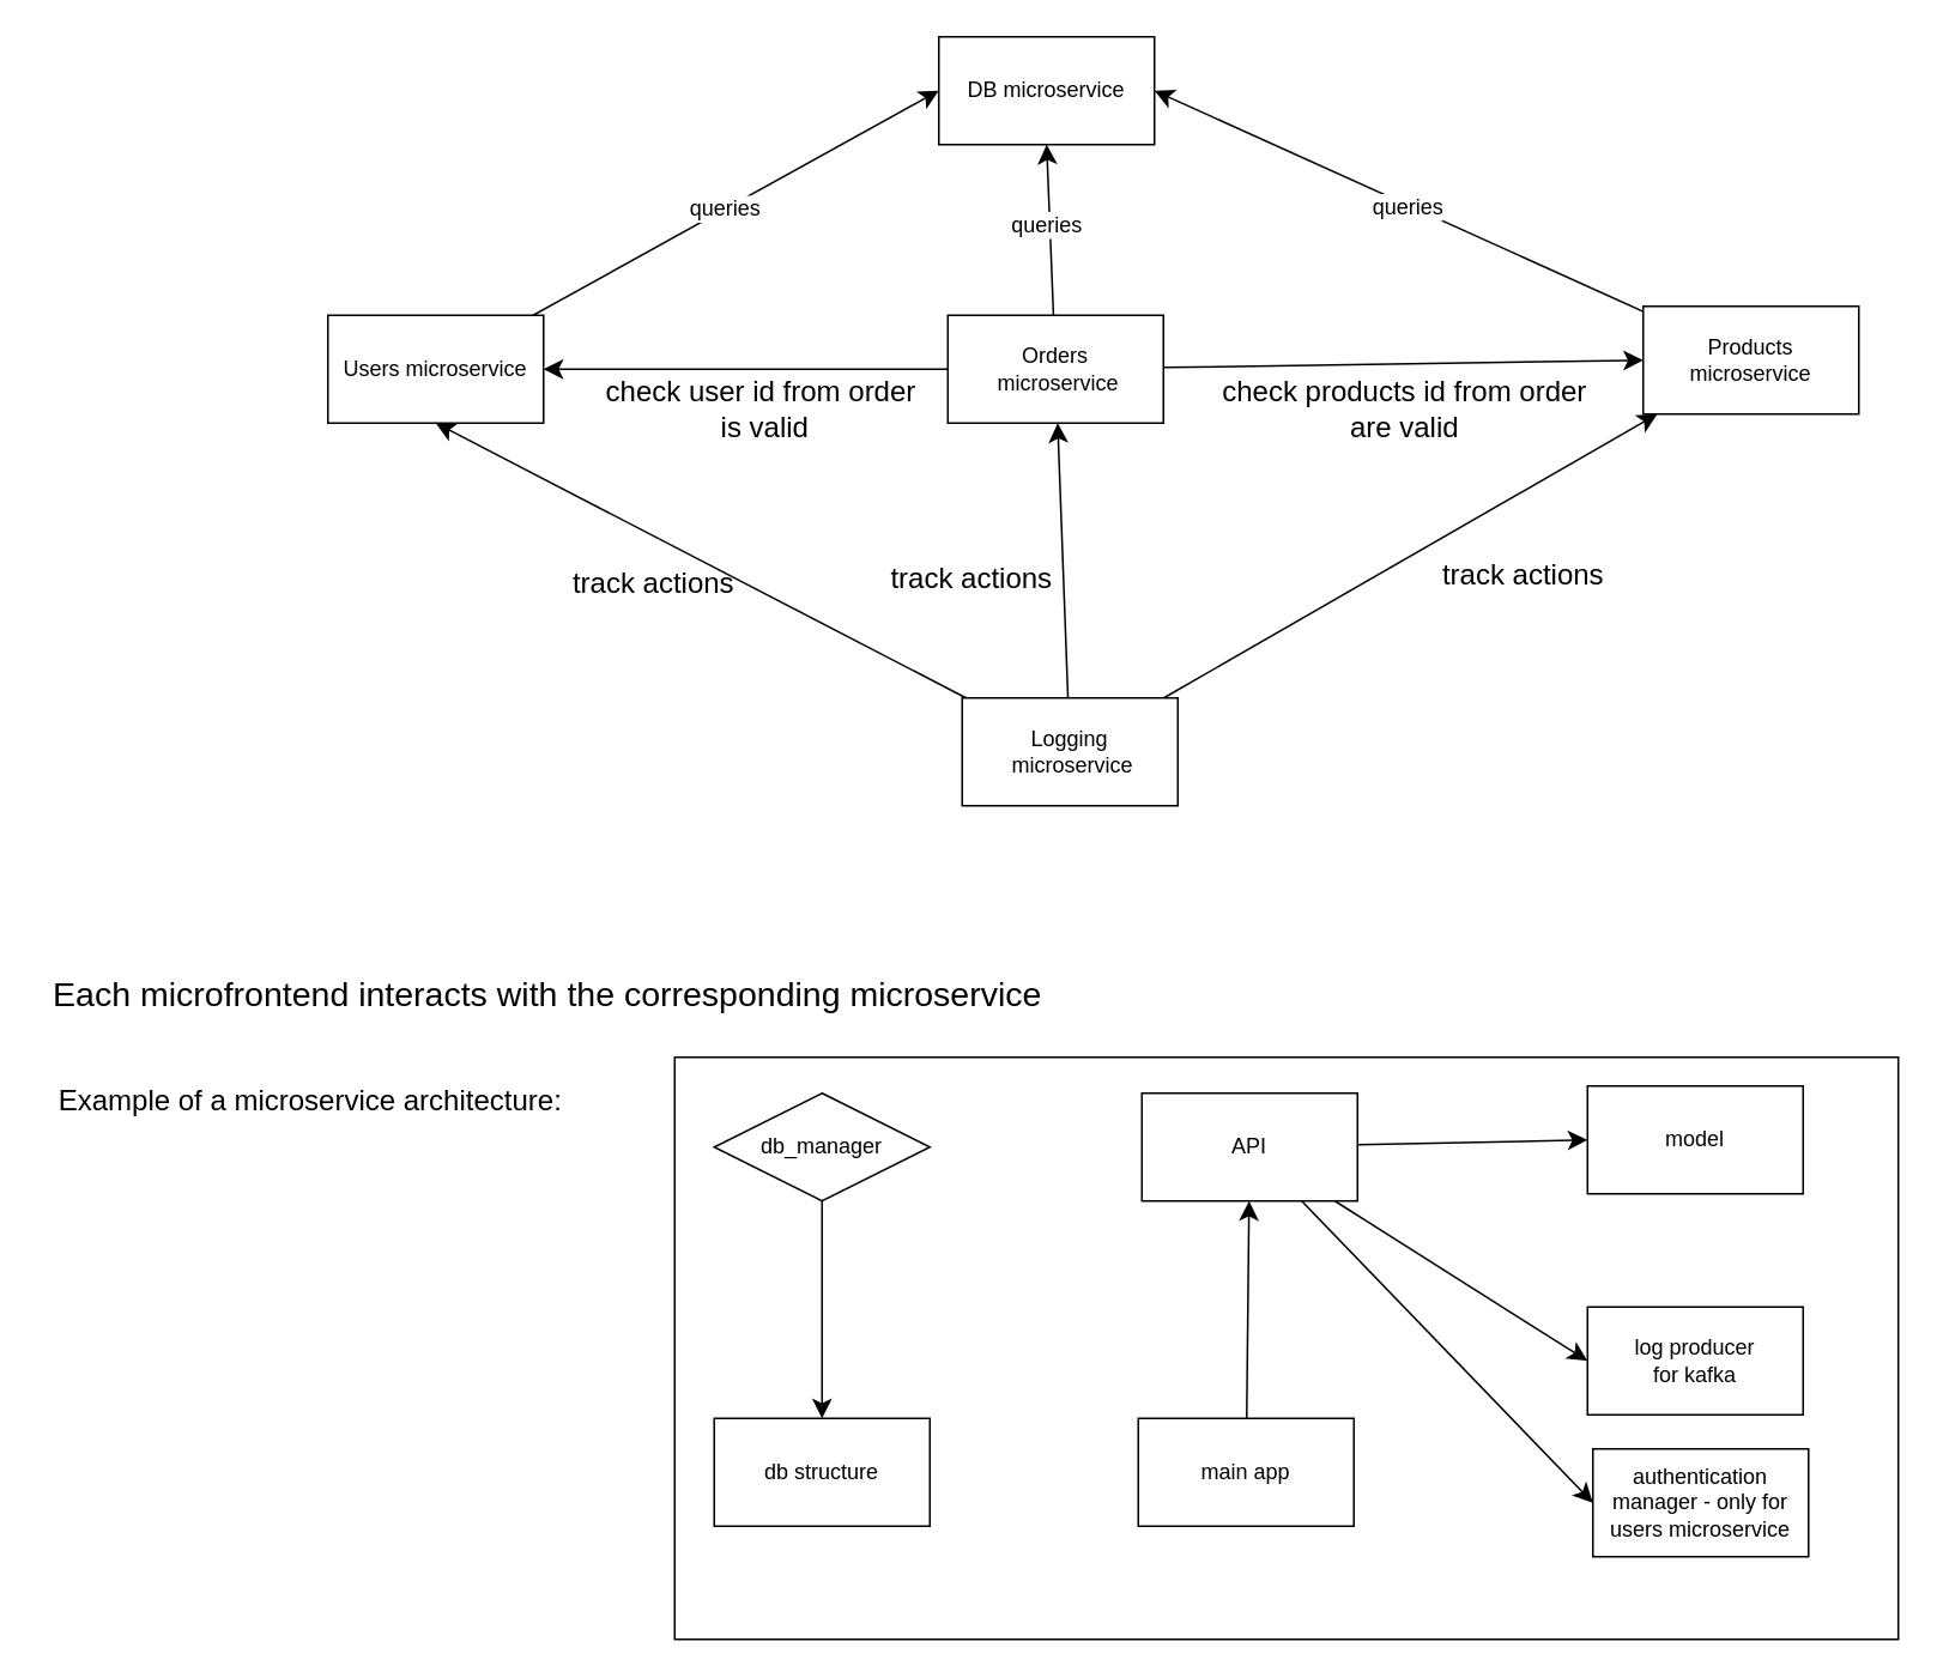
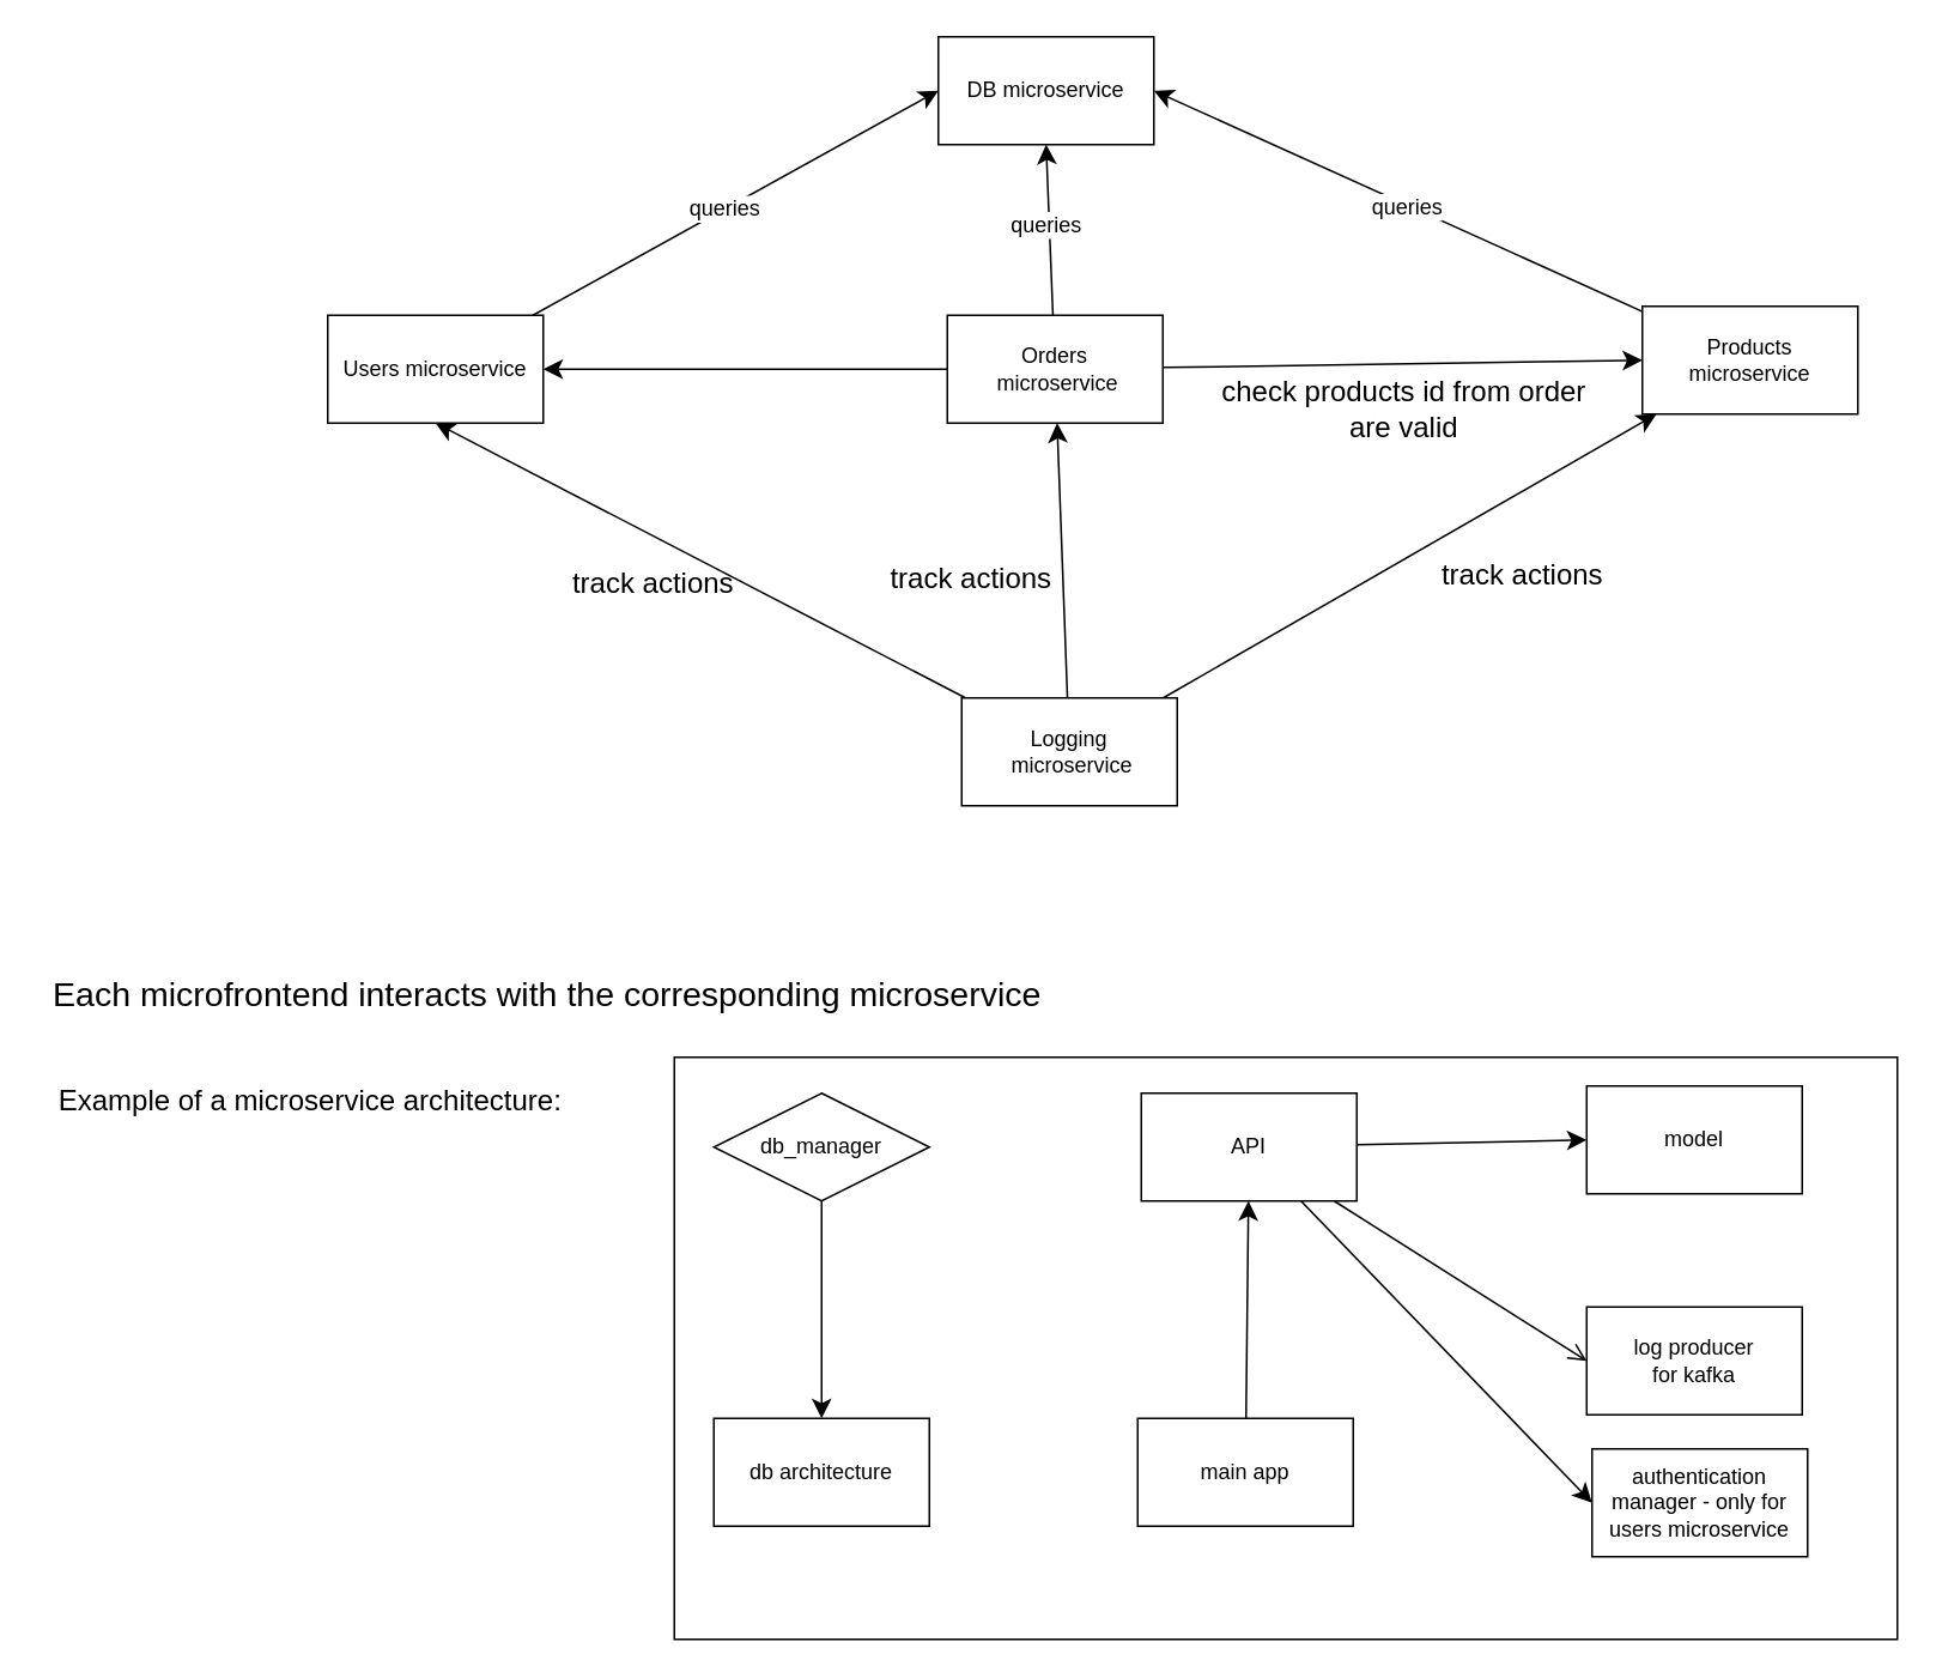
  <mxCell id="0" />
  <mxCell id="1" parent="0" />
  <mxCell id="2" style="edgeStyle=none;curved=1;rounded=0;orthogonalLoop=1;jettySize=auto;html=1;entryX=0;entryY=0.5;entryDx=0;entryDy=0;fontSize=12;startSize=8;endSize=8;" edge="1" parent="1" source="4" target="17"><mxGeometry relative="1" as="geometry" /></mxCell>
  <mxCell id="3" value="queries" style="edgeLabel;html=1;align=center;verticalAlign=middle;resizable=0;points=[];fontSize=12;" vertex="1" connectable="0" parent="2"><mxGeometry x="-0.055" y="1" relative="1" as="geometry"><mxPoint as="offset" /></mxGeometry></mxCell>
  <mxCell id="4" value="Users microservice" style="rounded=0;whiteSpace=wrap;html=1;" vertex="1" parent="1"><mxGeometry x="182" y="175" width="120" height="60" as="geometry" /></mxCell>
  <mxCell id="5" style="edgeStyle=none;curved=1;rounded=0;orthogonalLoop=1;jettySize=auto;html=1;entryX=1;entryY=0.5;entryDx=0;entryDy=0;fontSize=12;startSize=8;endSize=8;" edge="1" parent="1" source="7" target="17"><mxGeometry relative="1" as="geometry" /></mxCell>
  <mxCell id="6" value="queries" style="edgeLabel;html=1;align=center;verticalAlign=middle;resizable=0;points=[];fontSize=12;" vertex="1" connectable="0" parent="5"><mxGeometry x="-0.028" y="1" relative="1" as="geometry"><mxPoint x="1" as="offset" /></mxGeometry></mxCell>
  <mxCell id="7" value="Products microserv&lt;span style=&quot;color: rgba(0, 0, 0, 0); font-family: monospace; font-size: 0px; text-align: start; text-wrap-mode: nowrap;&quot;&gt;%3CmxGraphModel%3E%3Croot%3E%3CmxCell%20id%3D%220%22%2F%3E%3CmxCell%20id%3D%221%22%20parent%3D%220%22%2F%3E%3CmxCell%20id%3D%222%22%20value%3D%22Users%20microservice%22%20style%3D%22rounded%3D0%3BwhiteSpace%3Dwrap%3Bhtml%3D1%3B%22%20vertex%3D%221%22%20parent%3D%221%22%3E%3CmxGeometry%20x%3D%22167%22%20y%3D%22211%22%20width%3D%22120%22%20height%3D%2260%22%20as%3D%22geometry%22%2F%3E%3C%2FmxCell%3E%3C%2Froot%3E%3C%2FmxGraphModel%3E&lt;/span&gt;ice" style="rounded=0;whiteSpace=wrap;html=1;" vertex="1" parent="1"><mxGeometry x="914" y="170" width="120" height="60" as="geometry" /></mxCell>
  <mxCell id="8" style="edgeStyle=none;curved=1;rounded=0;orthogonalLoop=1;jettySize=auto;html=1;entryX=0.5;entryY=1;entryDx=0;entryDy=0;fontSize=12;startSize=8;endSize=8;" edge="1" parent="1" source="12" target="17"><mxGeometry relative="1" as="geometry" /></mxCell>
  <mxCell id="9" value="queries" style="edgeLabel;html=1;align=center;verticalAlign=middle;resizable=0;points=[];fontSize=12;" vertex="1" connectable="0" parent="8"><mxGeometry x="0.077" y="2" relative="1" as="geometry"><mxPoint as="offset" /></mxGeometry></mxCell>
  <mxCell id="10" style="edgeStyle=none;curved=1;rounded=0;orthogonalLoop=1;jettySize=auto;html=1;exitX=0;exitY=0.5;exitDx=0;exitDy=0;fontSize=12;startSize=8;endSize=8;" edge="1" parent="1" source="12" target="4"><mxGeometry relative="1" as="geometry" /></mxCell>
  <mxCell id="11" style="edgeStyle=none;curved=1;rounded=0;orthogonalLoop=1;jettySize=auto;html=1;entryX=0;entryY=0.5;entryDx=0;entryDy=0;fontSize=12;startSize=8;endSize=8;" edge="1" parent="1" source="12" target="7"><mxGeometry relative="1" as="geometry" /></mxCell>
  <mxCell id="12" value="Orders&lt;div&gt;&amp;nbsp;microserv&lt;span style=&quot;color: rgba(0, 0, 0, 0); font-family: monospace; font-size: 0px; text-align: start; text-wrap-mode: nowrap;&quot;&gt;%3CmxGraphModel%3E%3Croot%3E%3CmxCell%20id%3D%220%22%2F%3E%3CmxCell%20id%3D%221%22%20parent%3D%220%22%2F%3E%3CmxCell%20id%3D%222%22%20value%3D%22Users%20microservice%22%20style%3D%22rounded%3D0%3BwhiteSpace%3Dwrap%3Bhtml%3D1%3B%22%20vertex%3D%221%22%20parent%3D%221%22%3E%3CmxGeometry%20x%3D%22167%22%20y%3D%22211%22%20width%3D%22120%22%20height%3D%2260%22%20as%3D%22geometry%22%2F%3E%3C%2FmxCell%3E%3C%2Froot%3E%3C%2FmxGraphModel%3E&lt;/span&gt;ice&lt;/div&gt;" style="rounded=0;whiteSpace=wrap;html=1;" vertex="1" parent="1"><mxGeometry x="527" y="175" width="120" height="60" as="geometry" /></mxCell>
  <mxCell id="13" style="edgeStyle=none;curved=1;rounded=0;orthogonalLoop=1;jettySize=auto;html=1;fontSize=12;startSize=8;endSize=8;" edge="1" parent="1" source="16" target="12"><mxGeometry relative="1" as="geometry" /></mxCell>
  <mxCell id="14" style="edgeStyle=none;curved=1;rounded=0;orthogonalLoop=1;jettySize=auto;html=1;fontSize=12;startSize=8;endSize=8;" edge="1" parent="1" source="16" target="7"><mxGeometry relative="1" as="geometry" /></mxCell>
  <mxCell id="15" style="edgeStyle=none;curved=1;rounded=0;orthogonalLoop=1;jettySize=auto;html=1;entryX=0.5;entryY=1;entryDx=0;entryDy=0;fontSize=12;startSize=8;endSize=8;" edge="1" parent="1" source="16" target="4"><mxGeometry relative="1" as="geometry" /></mxCell>
  <mxCell id="16" value="Logging&lt;div&gt;&amp;nbsp;microserv&lt;span style=&quot;color: rgba(0, 0, 0, 0); font-family: monospace; font-size: 0px; text-align: start; text-wrap-mode: nowrap;&quot;&gt;%3CmxGraphModel%3E%3Croot%3E%3CmxCell%20id%3D%220%22%2F%3E%3CmxCell%20id%3D%221%22%20parent%3D%220%22%2F%3E%3CmxCell%20id%3D%222%22%20value%3D%22Users%20microservice%22%20style%3D%22rounded%3D0%3BwhiteSpace%3Dwrap%3Bhtml%3D1%3B%22%20vertex%3D%221%22%20parent%3D%221%22%3E%3CmxGeometry%20x%3D%22167%22%20y%3D%22211%22%20width%3D%22120%22%20height%3D%2260%22%20as%3D%22geometry%22%2F%3E%3C%2FmxCell%3E%3C%2Froot%3E%3C%2FmxGraphModel%3E&lt;/span&gt;ice&lt;/div&gt;" style="rounded=0;whiteSpace=wrap;html=1;" vertex="1" parent="1"><mxGeometry x="535" y="388" width="120" height="60" as="geometry" /></mxCell>
  <mxCell id="17" value="DB microservice" style="rounded=0;whiteSpace=wrap;html=1;" vertex="1" parent="1"><mxGeometry x="522" y="20" width="120" height="60" as="geometry" /></mxCell>
- <mxCell id="18" value="check user id from order&amp;nbsp;&lt;div&gt;is valid&lt;/div&gt;" style="text;html=1;align=center;verticalAlign=middle;resizable=0;points=[];autosize=1;strokeColor=none;fillColor=none;fontSize=16;" vertex="1" parent="1"><mxGeometry x="327" y="202" width="195" height="50" as="geometry" /></mxCell>
  <mxCell id="19" value="check products id from order&lt;div&gt;are valid&lt;/div&gt;" style="text;html=1;align=center;verticalAlign=middle;resizable=0;points=[];autosize=1;strokeColor=none;fillColor=none;fontSize=16;" vertex="1" parent="1"><mxGeometry x="670" y="202" width="221" height="50" as="geometry" /></mxCell>
  <mxCell id="20" value="track&lt;span style=&quot;background-color: transparent; color: light-dark(rgb(0, 0, 0), rgb(255, 255, 255));&quot;&gt;&amp;nbsp;actions&lt;/span&gt;" style="text;html=1;align=center;verticalAlign=middle;resizable=0;points=[];autosize=1;strokeColor=none;fillColor=none;fontSize=16;" vertex="1" parent="1"><mxGeometry x="308.5" y="308.5" width="108" height="31" as="geometry" /></mxCell>
  <mxCell id="21" value="track&lt;span style=&quot;background-color: transparent; color: light-dark(rgb(0, 0, 0), rgb(255, 255, 255));&quot;&gt;&amp;nbsp;actions&lt;/span&gt;" style="text;html=1;align=center;verticalAlign=middle;resizable=0;points=[];autosize=1;strokeColor=none;fillColor=none;fontSize=16;" vertex="1" parent="1"><mxGeometry x="486" y="305" width="108" height="31" as="geometry" /></mxCell>
  <mxCell id="22" value="track actions" style="text;html=1;align=center;verticalAlign=middle;resizable=0;points=[];autosize=1;strokeColor=none;fillColor=none;fontSize=16;" vertex="1" parent="1"><mxGeometry x="793" y="303" width="108" height="31" as="geometry" /></mxCell>
  <mxCell id="23" value="&lt;font style=&quot;font-size: 19px;&quot;&gt;Each microfrontend interacts with the corresponding microservice&lt;/font&gt;" style="text;html=1;align=center;verticalAlign=middle;resizable=0;points=[];autosize=1;strokeColor=none;fillColor=none;fontSize=16;" vertex="1" parent="1"><mxGeometry x="20" y="536" width="568" height="35" as="geometry" /></mxCell>
  <mxCell id="24" value="" style="rounded=0;whiteSpace=wrap;html=1;" vertex="1" parent="1"><mxGeometry x="375" y="588" width="681" height="324" as="geometry" /></mxCell>
  <mxCell id="25" value="Example of a microservice architecture:" style="text;html=1;align=center;verticalAlign=middle;resizable=0;points=[];autosize=1;strokeColor=none;fillColor=none;fontSize=16;" vertex="1" parent="1"><mxGeometry x="23" y="596" width="298" height="31" as="geometry" /></mxCell>
  <mxCell id="26" style="edgeStyle=none;curved=1;rounded=0;orthogonalLoop=1;jettySize=auto;html=1;fontSize=12;startSize=8;endSize=8;" edge="1" parent="1" source="27" target="33"><mxGeometry relative="1" as="geometry" /></mxCell>
  <mxCell id="27" value="db_manager" style="rhombus;whiteSpace=wrap;html=1;" vertex="1" parent="1"><mxGeometry x="397" y="608" width="120" height="60" as="geometry" /></mxCell>
  <mxCell id="28" style="edgeStyle=none;curved=1;rounded=0;orthogonalLoop=1;jettySize=auto;html=1;entryX=0;entryY=0.5;entryDx=0;entryDy=0;fontSize=12;startSize=8;endSize=8;" edge="1" parent="1" source="31" target="32"><mxGeometry relative="1" as="geometry" /></mxCell>
- <mxCell id="29" style="edgeStyle=none;curved=1;rounded=0;orthogonalLoop=1;jettySize=auto;html=1;entryX=0;entryY=0.5;entryDx=0;entryDy=0;fontSize=12;startSize=8;endSize=8;" edge="1" parent="1" source="31" target="36"><mxGeometry relative="1" as="geometry" /></mxCell>
+ <mxCell id="29" style="edgeStyle=none;curved=1;rounded=0;orthogonalLoop=1;jettySize=auto;html=1;entryX=0;entryY=0.5;entryDx=0;entryDy=0;fontSize=12;startSize=8;endSize=8;endArrow=open;" edge="1" parent="1" source="31" target="36"><mxGeometry relative="1" as="geometry" /></mxCell>
  <mxCell id="30" style="edgeStyle=none;curved=1;rounded=0;orthogonalLoop=1;jettySize=auto;html=1;entryX=0;entryY=0.5;entryDx=0;entryDy=0;fontSize=12;startSize=8;endSize=8;" edge="1" parent="1" source="31" target="37"><mxGeometry relative="1" as="geometry" /></mxCell>
  <mxCell id="31" value="API" style="rounded=0;whiteSpace=wrap;html=1;" vertex="1" parent="1"><mxGeometry x="635" y="608" width="120" height="60" as="geometry" /></mxCell>
  <mxCell id="32" value="model" style="rounded=0;whiteSpace=wrap;html=1;" vertex="1" parent="1"><mxGeometry x="883" y="604" width="120" height="60" as="geometry" /></mxCell>
- <mxCell id="33" value="db structure" style="rounded=0;whiteSpace=wrap;html=1;" vertex="1" parent="1"><mxGeometry x="397" y="789" width="120" height="60" as="geometry" /></mxCell>
+ <mxCell id="33" value="db architecture" style="rounded=0;whiteSpace=wrap;html=1;" vertex="1" parent="1"><mxGeometry x="397" y="789" width="120" height="60" as="geometry" /></mxCell>
  <mxCell id="34" style="edgeStyle=none;curved=1;rounded=0;orthogonalLoop=1;jettySize=auto;html=1;fontSize=12;startSize=8;endSize=8;" edge="1" parent="1" source="35" target="31"><mxGeometry relative="1" as="geometry" /></mxCell>
  <mxCell id="35" value="main app" style="rounded=0;whiteSpace=wrap;html=1;" vertex="1" parent="1"><mxGeometry x="633" y="789" width="120" height="60" as="geometry" /></mxCell>
  <mxCell id="36" value="log producer&lt;div&gt;for kafka&lt;/div&gt;" style="rounded=0;whiteSpace=wrap;html=1;" vertex="1" parent="1"><mxGeometry x="883" y="727" width="120" height="60" as="geometry" /></mxCell>
  <mxCell id="37" value="authentication manager - only for users microservice" style="rounded=0;whiteSpace=wrap;html=1;" vertex="1" parent="1"><mxGeometry x="886" y="806" width="120" height="60" as="geometry" /></mxCell>
